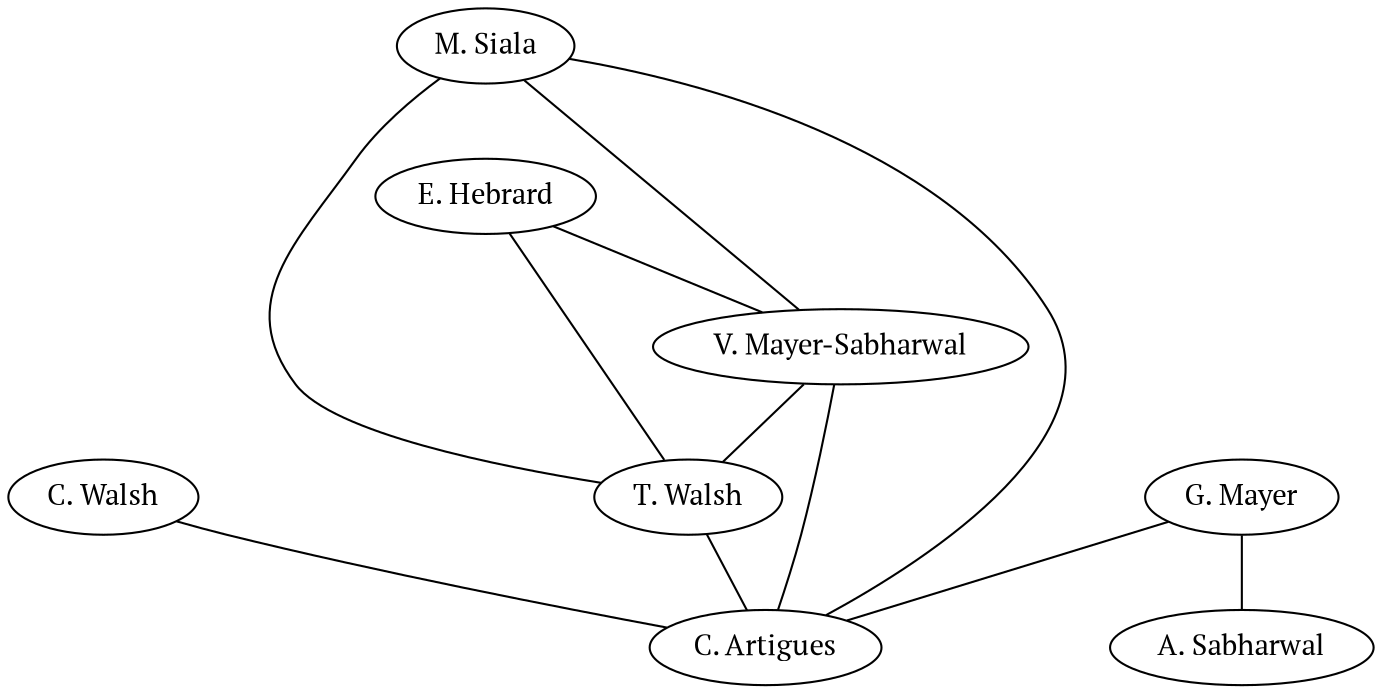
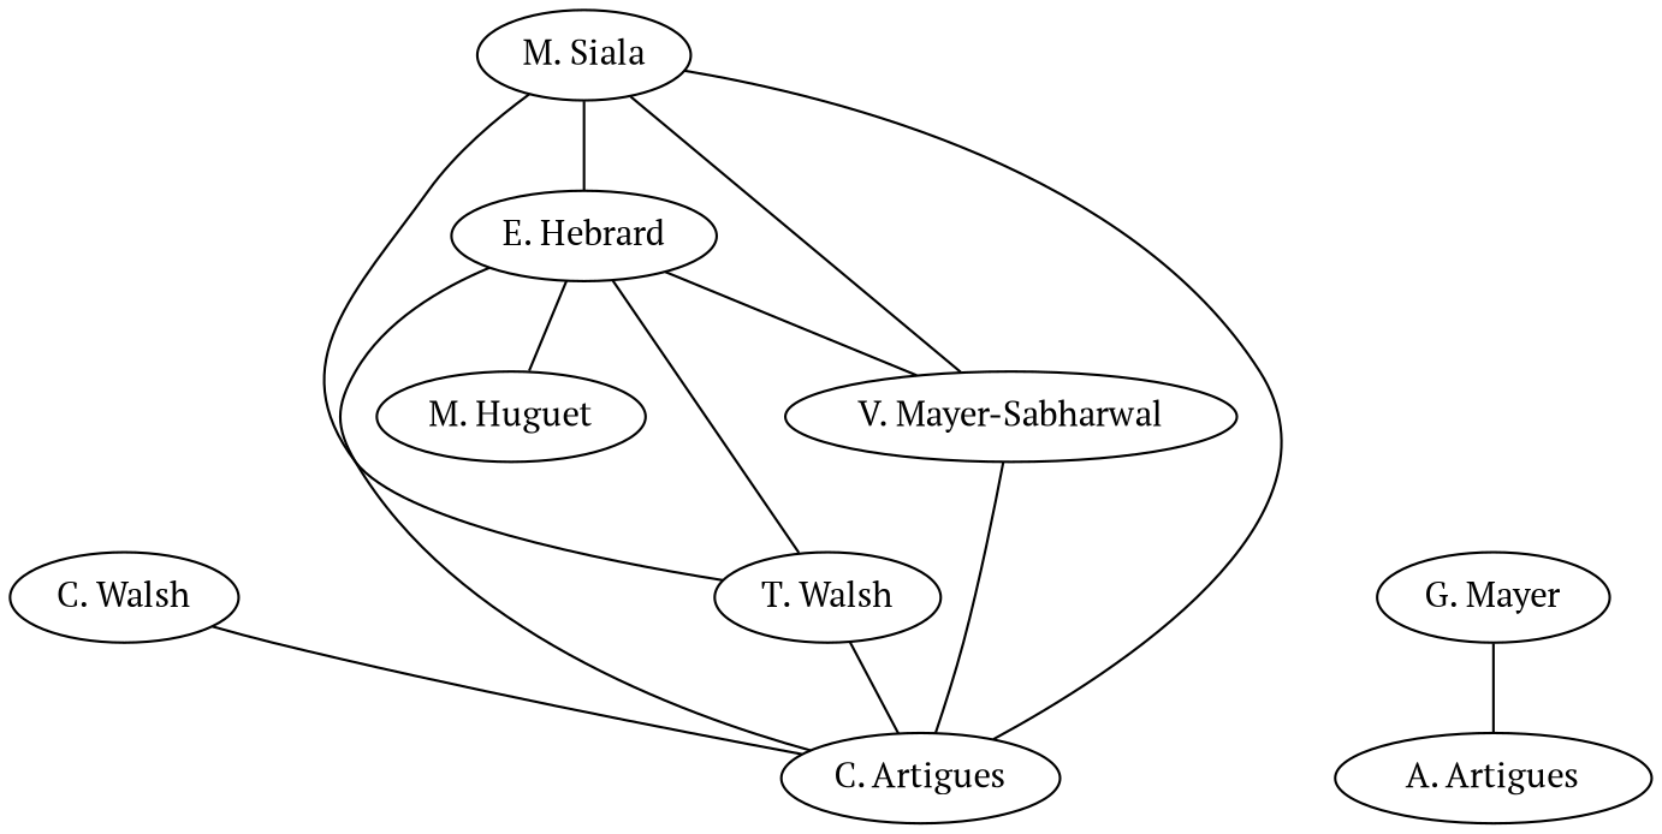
  strict graph {
    fontname="PT Serif"
    node [fontname="PT Serif"]
    edge [fontname="PT Serif" weight=1]
    n1 [label="V. Mayer-Sabharwal"]
    n2 [label="T. Walsh"]
    n3 [label="C. Artigues"]
-   n4 [label="A. Sabharwal"]
+   n4 [label="A. Artigues"]
    n5 [label="E. Hebrard"]
+   n6 [label="M. Huguet"]
    n7 [label="C. Walsh"]
    n8 [label="M. Siala"]
    n9 [label="G. Mayer"]
-   n1 -- n2 [weight=2]
    n1 -- n3
    n2 -- n3
    n5 -- n1
    n5 -- n2
-   n9 -- n3
+   n5 -- n3
+   n5 -- n6 [weight=2]
    n7 -- n3
    n8 -- n1
    n8 -- n2
    n8 -- n3
+   n8 -- n5 [weight=3]
    n9 -- n4 [weight=2]
  }
